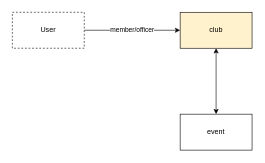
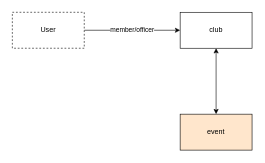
  <mxCell id="0" />
  <mxCell id="1" parent="0" />
  <mxCell id="2" value="member/officer" style="edgeStyle=none;html=1;entryX=0;entryY=0.5;entryDx=0;entryDy=0;" parent="1" source="3" target="4" edge="1"><mxGeometry relative="1" as="geometry" /></mxCell>
  <mxCell id="3" value="User" style="rounded=0;whiteSpace=wrap;html=1;dashed=1;" parent="1" vertex="1"><mxGeometry x="20" y="20" width="120" height="60" as="geometry" /></mxCell>
- <mxCell id="4" value="club" style="rounded=0;whiteSpace=wrap;html=1;fillColor=#fff2cc;" parent="1" vertex="1"><mxGeometry x="300" y="20" width="120" height="60" as="geometry" /></mxCell>
+ <mxCell id="4" value="club" style="rounded=0;whiteSpace=wrap;html=1;" parent="1" vertex="1"><mxGeometry x="300" y="20" width="120" height="60" as="geometry" /></mxCell>
  <mxCell id="5" style="edgeStyle=none;html=1;entryX=0.5;entryY=1;entryDx=0;entryDy=0;startArrow=classic;startFill=1;" parent="1" source="6" target="4" edge="1"><mxGeometry relative="1" as="geometry" /></mxCell>
- <mxCell id="6" value="event" style="rounded=0;whiteSpace=wrap;html=1;" parent="1" vertex="1"><mxGeometry x="300" y="190" width="120" height="60" as="geometry" /></mxCell>
+ <mxCell id="6" value="event" style="rounded=0;whiteSpace=wrap;html=1;fillColor=#ffe6cc;" parent="1" vertex="1"><mxGeometry x="300" y="190" width="120" height="60" as="geometry" /></mxCell>
